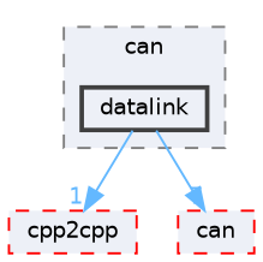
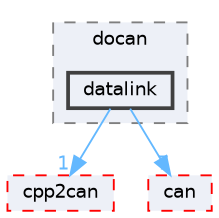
  digraph {
    compound=true
    node [color=red fillcolor="#edf0f7" fontname=Helvetica fontsize=10 shape=box style="filled,dashed"]
    edge [color=steelblue1 fontcolor=steelblue1 fontname=Helvetica fontsize=10 labeldistance=1.5 labelfontname=Helvetica labelfontsize=10]
    n1 [color=grey25 height=0.2 label=datalink style="filled,bold" width=0.4]
-   n2 [height=0.2 label=cpp2cpp width=0.4]
+   n2 [height=0.2 label=cpp2can width=0.4]
    n3 [height=0.2 label=can width=0.4]
    subgraph cluster_1 {
      bgcolor="#edf0f7"
      fontname=Helvetica
      fontsize=10
-     label=can
+     label=docan
      pencolor=grey50
      style="filled,dashed"
      n1
    }
    n1 -> n2 [headlabel=1]
    n1 -> n3 [headlabel=7]
  }
